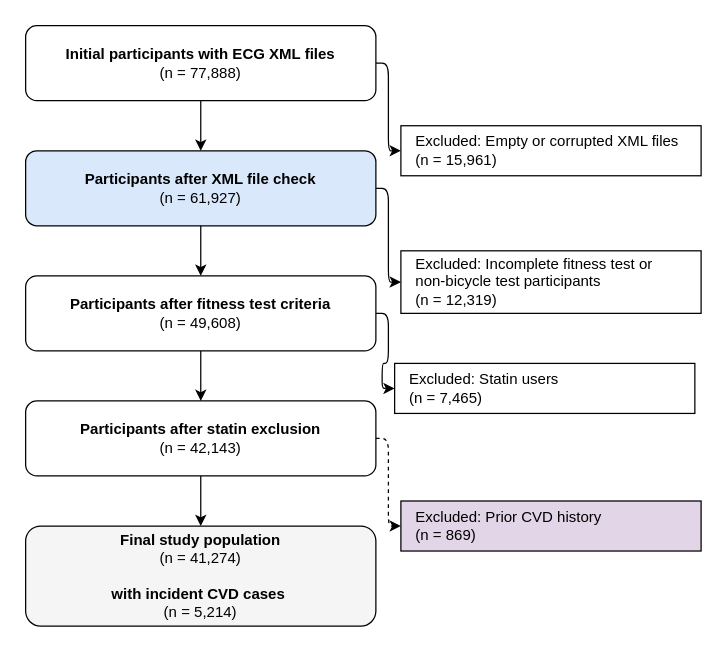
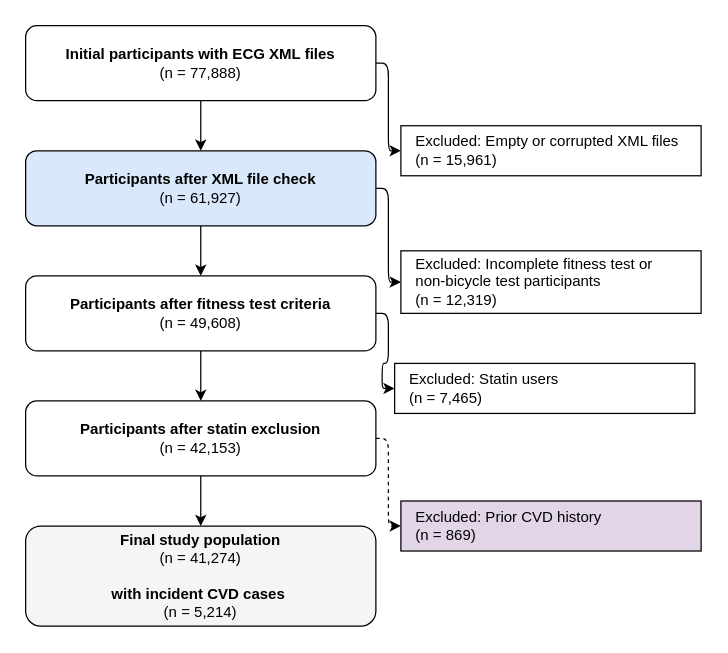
  <mxCell id="0" />
  <mxCell id="1" parent="0" />
  <mxCell id="2" value="&lt;b&gt;Initial participants with ECG XML files&lt;br&gt;&lt;/b&gt;(n = 77,888)" style="rounded=1;whiteSpace=wrap;html=1;" parent="1" vertex="1"><mxGeometry x="20" y="20" width="280" height="60" as="geometry" /></mxCell>
  <mxCell id="3" value="Excluded: Empty or corrupted XML files&#10;(n = 15,961)" style="rounded=0;whiteSpace=wrap;html=1;align=left;spacingLeft=10;" parent="1" vertex="1"><mxGeometry x="320" y="100" width="240" height="40" as="geometry" /></mxCell>
  <mxCell id="4" value="" style="endArrow=classic;html=1;exitX=0.5;exitY=1;entryX=0.5;entryY=0;" parent="1" source="2" target="5" edge="1"><mxGeometry width="50" height="50" relative="1" as="geometry" /></mxCell>
  <mxCell id="5" value="&lt;b&gt;Participants after XML file check&lt;br&gt;&lt;/b&gt;(n = 61,927)" style="rounded=1;whiteSpace=wrap;html=1;fillColor=#dae8fc;" parent="1" vertex="1"><mxGeometry x="20" y="120" width="280" height="60" as="geometry" /></mxCell>
  <mxCell id="6" value="Excluded: Incomplete fitness test or&#10;non-bicycle test participants&#10;(n = 12,319)" style="rounded=0;whiteSpace=wrap;html=1;align=left;spacingLeft=10;" parent="1" vertex="1"><mxGeometry x="320" y="200" width="240" height="50" as="geometry" /></mxCell>
  <mxCell id="7" value="" style="endArrow=classic;html=1;exitX=0.5;exitY=1;" parent="1" source="5" target="8" edge="1"><mxGeometry width="50" height="50" relative="1" as="geometry" /></mxCell>
  <mxCell id="8" value="&lt;b&gt;Participants after fitness test criteria&lt;/b&gt;&lt;br&gt;(n = 49,608)" style="rounded=1;whiteSpace=wrap;html=1;" parent="1" vertex="1"><mxGeometry x="20" y="220" width="280" height="60" as="geometry" /></mxCell>
  <mxCell id="9" value="Excluded: Statin users&#10;(n = 7,465)" style="rounded=0;whiteSpace=wrap;html=1;align=left;spacingLeft=10;" parent="1" vertex="1"><mxGeometry x="315" y="290" width="240" height="40" as="geometry" /></mxCell>
  <mxCell id="10" value="" style="endArrow=classic;html=1;exitX=0.5;exitY=1;" parent="1" source="8" target="11" edge="1"><mxGeometry width="50" height="50" relative="1" as="geometry" /></mxCell>
- <mxCell id="11" value="&lt;b&gt;Participants after statin exclusion&lt;/b&gt;&lt;br&gt;(n = 42,143)" style="rounded=1;whiteSpace=wrap;html=1;" parent="1" vertex="1"><mxGeometry x="20" y="320" width="280" height="60" as="geometry" /></mxCell>
+ <mxCell id="11" value="&lt;b&gt;Participants after statin exclusion&lt;/b&gt;&lt;br&gt;(n = 42,153)" style="rounded=1;whiteSpace=wrap;html=1;" parent="1" vertex="1"><mxGeometry x="20" y="320" width="280" height="60" as="geometry" /></mxCell>
  <mxCell id="12" value="Excluded: Prior CVD history&#10;(n = 869)" style="rounded=0;whiteSpace=wrap;html=1;align=left;spacingLeft=10;fillColor=#e1d5e7;" parent="1" vertex="1"><mxGeometry x="320" y="400" width="240" height="40" as="geometry" /></mxCell>
  <mxCell id="13" value="" style="endArrow=classic;html=1;exitX=0.5;exitY=1;" parent="1" source="11" target="14" edge="1"><mxGeometry width="50" height="50" relative="1" as="geometry" /></mxCell>
  <mxCell id="14" value="&lt;b&gt;Final study population&lt;/b&gt;&lt;br&gt;(n = 41,274)&lt;br&gt;&lt;br&gt;&lt;b&gt;with incident CVD cases&lt;/b&gt;&amp;nbsp;&lt;div&gt;&lt;span style=&quot;color: rgb(0, 0, 0);&quot;&gt;(n = 5,214)&lt;/span&gt;&lt;/div&gt;" style="rounded=1;whiteSpace=wrap;html=1;fillColor=#f5f5f5;" parent="1" vertex="1"><mxGeometry x="20" y="420" width="280" height="80" as="geometry" /></mxCell>
  <mxCell id="15" value="" style="endArrow=classic;html=1;exitX=1;exitY=0.5;entryX=0;entryY=0.5;edgeStyle=orthogonalEdgeStyle;" parent="1" source="2" target="3" edge="1"><mxGeometry width="50" height="50" relative="1" as="geometry"><mxPoint x="300" y="50" as="sourcePoint" /><mxPoint x="320" y="120" as="targetPoint" /></mxGeometry></mxCell>
  <mxCell id="16" value="" style="endArrow=classic;html=1;exitX=1;exitY=0.5;entryX=0;entryY=0.5;edgeStyle=orthogonalEdgeStyle;" parent="1" source="5" target="6" edge="1"><mxGeometry width="50" height="50" relative="1" as="geometry" /></mxCell>
  <mxCell id="17" value="" style="endArrow=classic;html=1;exitX=1;exitY=0.5;entryX=0;entryY=0.5;edgeStyle=orthogonalEdgeStyle;" parent="1" source="8" target="9" edge="1"><mxGeometry width="50" height="50" relative="1" as="geometry" /></mxCell>
  <mxCell id="18" value="" style="endArrow=classic;html=1;exitX=1;exitY=0.5;entryX=0;entryY=0.5;edgeStyle=orthogonalEdgeStyle;dashed=1;" parent="1" source="11" target="12" edge="1"><mxGeometry width="50" height="50" relative="1" as="geometry" /></mxCell>
